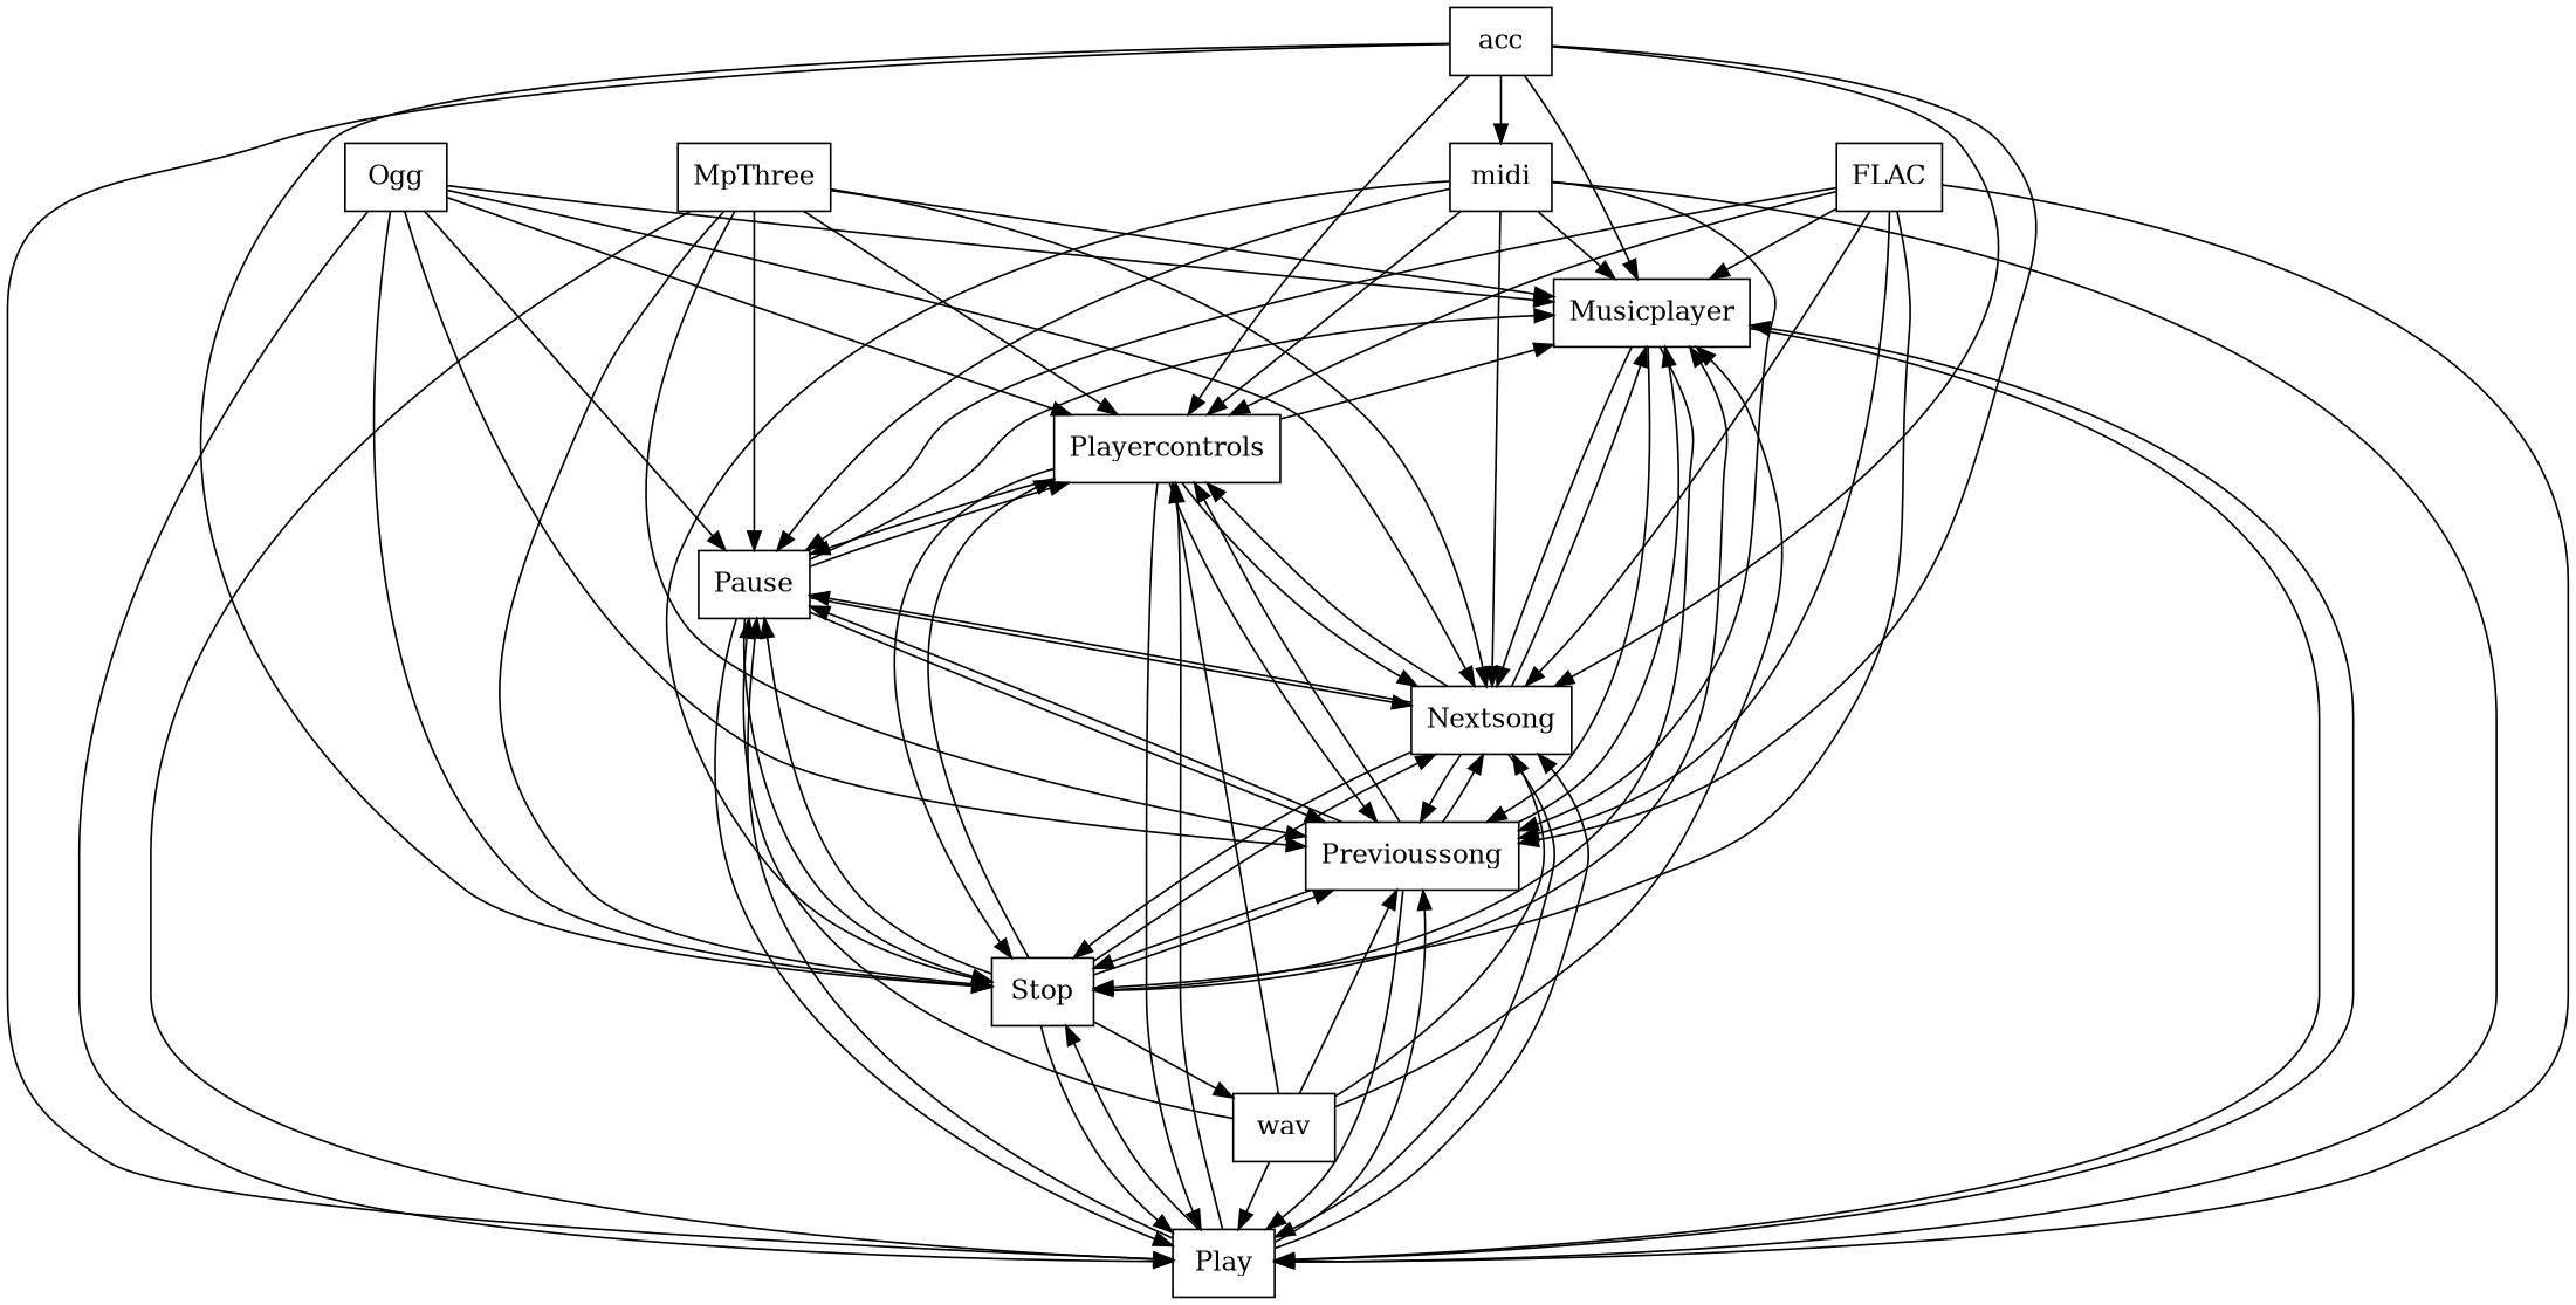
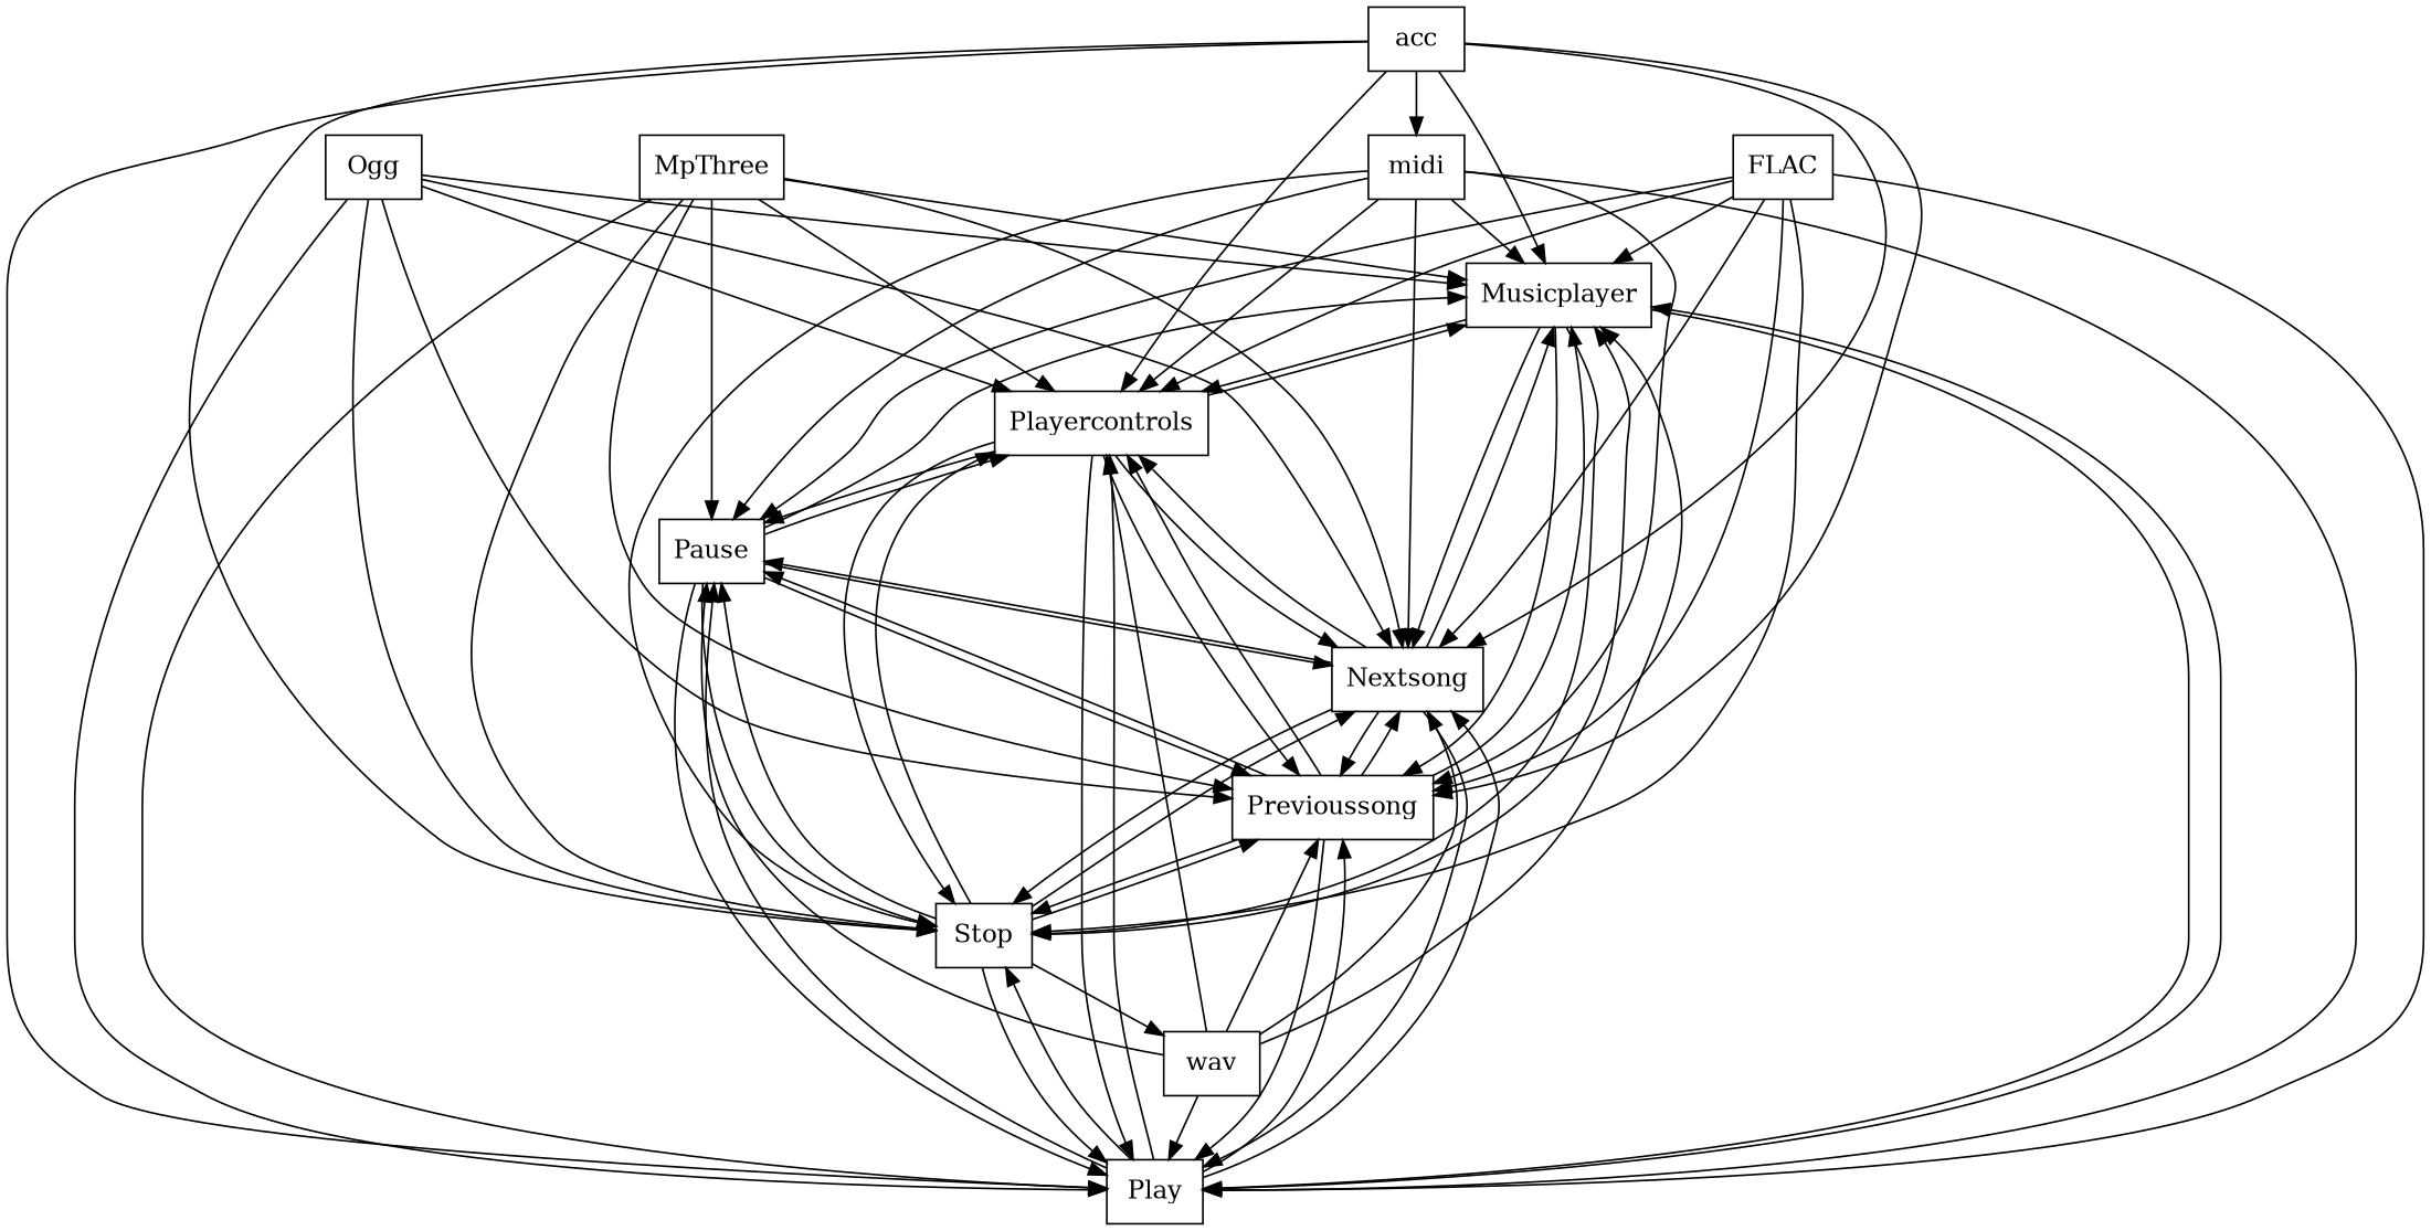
  digraph {
    rankdir=TB
    node [shape=box]
    edge [arrowhead=normal]
    n1 [label=Musicplayer]
    n2 [label=Playercontrols]
    n3 [label=Play]
    n4 [label=Stop]
    n5 [label=Previoussong]
    n6 [label=Nextsong]
    n7 [label=Pause]
    n8 [label=wav]
    n9 [label=Ogg]
    n10 [label=MpThree]
    n11 [label=acc]
    n12 [label=midi]
    n13 [label=FLAC]
+   n1 -> n2
    n1 -> n3
    n1 -> n4
    n1 -> n5
    n1 -> n6
    n2 -> n1
    n2 -> n3
    n2 -> n4
    n2 -> n5
    n2 -> n6
    n2 -> n7
    n3 -> n1
    n3 -> n2
    n3 -> n4
    n3 -> n5
    n3 -> n6
    n3 -> n7
    n4 -> n1
    n4 -> n2
    n4 -> n3
    n4 -> n5
    n4 -> n6
    n4 -> n7
    n4 -> n8
    n5 -> n1
    n5 -> n2
    n5 -> n3
    n5 -> n4
    n5 -> n6
    n5 -> n7
    n6 -> n1
    n6 -> n2
    n6 -> n3
    n6 -> n4
    n6 -> n5
    n6 -> n7
    n7 -> n1
    n7 -> n2
    n7 -> n3
    n7 -> n4
    n7 -> n5
    n7 -> n6
    n8 -> n1
    n8 -> n2
    n8 -> n3
    n8 -> n5
    n8 -> n6
    n8 -> n7
    n9 -> n1
    n9 -> n2
    n9 -> n3
    n9 -> n4
    n9 -> n5
    n9 -> n6
-   n9 -> n7
    n10 -> n1
    n10 -> n2
    n10 -> n3
    n10 -> n4
    n10 -> n5
    n10 -> n6
    n10 -> n7
    n11 -> n1
    n11 -> n2
    n11 -> n3
    n11 -> n4
    n11 -> n5
    n11 -> n6
    n11 -> n12
    n12 -> n1
    n12 -> n2
    n12 -> n3
    n12 -> n4
    n12 -> n5
    n12 -> n6
    n12 -> n7
    n13 -> n1
    n13 -> n2
    n13 -> n3
    n13 -> n4
    n13 -> n5
    n13 -> n6
    n13 -> n7
  }
